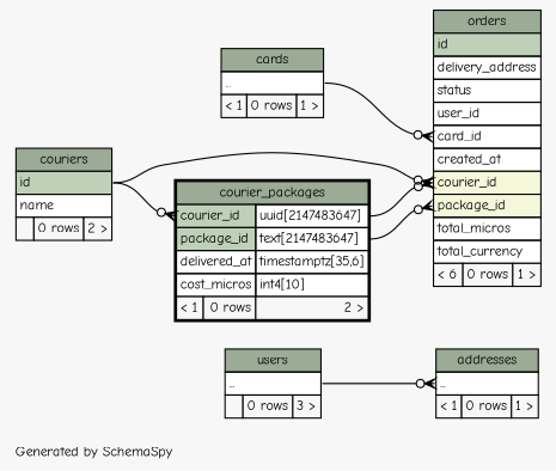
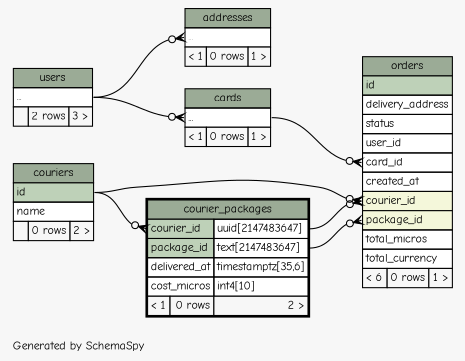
  digraph {
    bgcolor="#f7f7f7"
    fontname="Comic Neue"
    fontsize=11
    label="\nGenerated by SchemaSpy"
    labeljust=l
    nodesep=0.18
    rankdir=RL
    ranksep=0.46
    node [fontname="Comic Neue" fontsize=11 shape=plaintext]
    edge [arrowhead=none arrowsize=0.8 arrowtail=crowodot dir=back fontname="Comic Neue" headport="elipses:e" tailport="courier_id:w"]
    n1 [label=<     <TABLE BORDER="0" CELLBORDER="1" CELLSPACING="0" BGCOLOR="#ffffff">       <TR><TD COLSPAN="3" BGCOLOR="#9bab96" ALIGN="CENTER">addresses</TD></TR>       <TR><TD PORT="elipses" COLSPAN="3" ALIGN="LEFT">...</TD></TR>       <TR><TD ALIGN="LEFT" BGCOLOR="#f7f7f7">&lt; 1</TD><TD ALIGN="RIGHT" BGCOLOR="#f7f7f7">0 rows</TD><TD ALIGN="RIGHT" BGCOLOR="#f7f7f7">1 &gt;</TD></TR>     </TABLE>>]
-   n2 [label=<     <TABLE BORDER="0" CELLBORDER="1" CELLSPACING="0" BGCOLOR="#ffffff">       <TR><TD COLSPAN="3" BGCOLOR="#9bab96" ALIGN="CENTER">users</TD></TR>       <TR><TD PORT="elipses" COLSPAN="3" ALIGN="LEFT">...</TD></TR>       <TR><TD ALIGN="LEFT" BGCOLOR="#f7f7f7">  </TD><TD ALIGN="RIGHT" BGCOLOR="#f7f7f7">0 rows</TD><TD ALIGN="RIGHT" BGCOLOR="#f7f7f7">3 &gt;</TD></TR>     </TABLE>>]
+   n2 [label=<     <TABLE BORDER="0" CELLBORDER="1" CELLSPACING="0" BGCOLOR="#ffffff">       <TR><TD COLSPAN="3" BGCOLOR="#9bab96" ALIGN="CENTER">users</TD></TR>       <TR><TD PORT="elipses" COLSPAN="3" ALIGN="LEFT">...</TD></TR>       <TR><TD ALIGN="LEFT" BGCOLOR="#f7f7f7">  </TD><TD ALIGN="RIGHT" BGCOLOR="#f7f7f7">2 rows</TD><TD ALIGN="RIGHT" BGCOLOR="#f7f7f7">3 &gt;</TD></TR>     </TABLE>>]
    n3 [label=<     <TABLE BORDER="0" CELLBORDER="1" CELLSPACING="0" BGCOLOR="#ffffff">       <TR><TD COLSPAN="3" BGCOLOR="#9bab96" ALIGN="CENTER">cards</TD></TR>       <TR><TD PORT="elipses" COLSPAN="3" ALIGN="LEFT">...</TD></TR>       <TR><TD ALIGN="LEFT" BGCOLOR="#f7f7f7">&lt; 1</TD><TD ALIGN="RIGHT" BGCOLOR="#f7f7f7">0 rows</TD><TD ALIGN="RIGHT" BGCOLOR="#f7f7f7">1 &gt;</TD></TR>     </TABLE>>]
    n4 [label=<     <TABLE BORDER="2" CELLBORDER="1" CELLSPACING="0" BGCOLOR="#ffffff">       <TR><TD COLSPAN="3" BGCOLOR="#9bab96" ALIGN="CENTER">courier_packages</TD></TR>       <TR><TD PORT="courier_id" COLSPAN="2" BGCOLOR="#bed1b8" ALIGN="LEFT">courier_id</TD><TD PORT="courier_id.type" ALIGN="LEFT">uuid[2147483647]</TD></TR>       <TR><TD PORT="package_id" COLSPAN="2" BGCOLOR="#bed1b8" ALIGN="LEFT">package_id</TD><TD PORT="package_id.type" ALIGN="LEFT">text[2147483647]</TD></TR>       <TR><TD PORT="delivered_at" COLSPAN="2" ALIGN="LEFT">delivered_at</TD><TD PORT="delivered_at.type" ALIGN="LEFT">timestamptz[35,6]</TD></TR>       <TR><TD PORT="cost_micros" COLSPAN="2" ALIGN="LEFT">cost_micros</TD><TD PORT="cost_micros.type" ALIGN="LEFT">int4[10]</TD></TR>       <TR><TD ALIGN="LEFT" BGCOLOR="#f7f7f7">&lt; 1</TD><TD ALIGN="RIGHT" BGCOLOR="#f7f7f7">0 rows</TD><TD ALIGN="RIGHT" BGCOLOR="#f7f7f7">2 &gt;</TD></TR>     </TABLE>>]
    n5 [label=<     <TABLE BORDER="0" CELLBORDER="1" CELLSPACING="0" BGCOLOR="#ffffff">       <TR><TD COLSPAN="3" BGCOLOR="#9bab96" ALIGN="CENTER">couriers</TD></TR>       <TR><TD PORT="id" COLSPAN="3" BGCOLOR="#bed1b8" ALIGN="LEFT">id</TD></TR>       <TR><TD PORT="name" COLSPAN="3" ALIGN="LEFT">name</TD></TR>       <TR><TD ALIGN="LEFT" BGCOLOR="#f7f7f7">  </TD><TD ALIGN="RIGHT" BGCOLOR="#f7f7f7">0 rows</TD><TD ALIGN="RIGHT" BGCOLOR="#f7f7f7">2 &gt;</TD></TR>     </TABLE>>]
    n6 [label=<     <TABLE BORDER="0" CELLBORDER="1" CELLSPACING="0" BGCOLOR="#ffffff">       <TR><TD COLSPAN="3" BGCOLOR="#9bab96" ALIGN="CENTER">orders</TD></TR>       <TR><TD PORT="id" COLSPAN="3" BGCOLOR="#bed1b8" ALIGN="LEFT">id</TD></TR>       <TR><TD PORT="delivery_address" COLSPAN="3" ALIGN="LEFT">delivery_address</TD></TR>       <TR><TD PORT="status" COLSPAN="3" ALIGN="LEFT">status</TD></TR>       <TR><TD PORT="user_id" COLSPAN="3" ALIGN="LEFT">user_id</TD></TR>       <TR><TD PORT="card_id" COLSPAN="3" ALIGN="LEFT">card_id</TD></TR>       <TR><TD PORT="created_at" COLSPAN="3" ALIGN="LEFT">created_at</TD></TR>       <TR><TD PORT="courier_id" COLSPAN="3" BGCOLOR="#f4f7da" ALIGN="LEFT">courier_id</TD></TR>       <TR><TD PORT="package_id" COLSPAN="3" BGCOLOR="#f4f7da" ALIGN="LEFT">package_id</TD></TR>       <TR><TD PORT="total_micros" COLSPAN="3" ALIGN="LEFT">total_micros</TD></TR>       <TR><TD PORT="total_currency" COLSPAN="3" ALIGN="LEFT">total_currency</TD></TR>       <TR><TD ALIGN="LEFT" BGCOLOR="#f7f7f7">&lt; 6</TD><TD ALIGN="RIGHT" BGCOLOR="#f7f7f7">0 rows</TD><TD ALIGN="RIGHT" BGCOLOR="#f7f7f7">1 &gt;</TD></TR>     </TABLE>>]
    n1 -> n2 [tailport="elipses:w"]
+   n3 -> n2 [tailport="elipses:w"]
    n4 -> n5 [headport="id:e"]
    n6 -> n3 [tailport="card_id:w"]
    n6 -> n4 [headport="courier_id.type:e"]
    n6 -> n4 [headport="package_id.type:e" tailport="package_id:w"]
    n6 -> n5 [headport="id:e"]
  }
